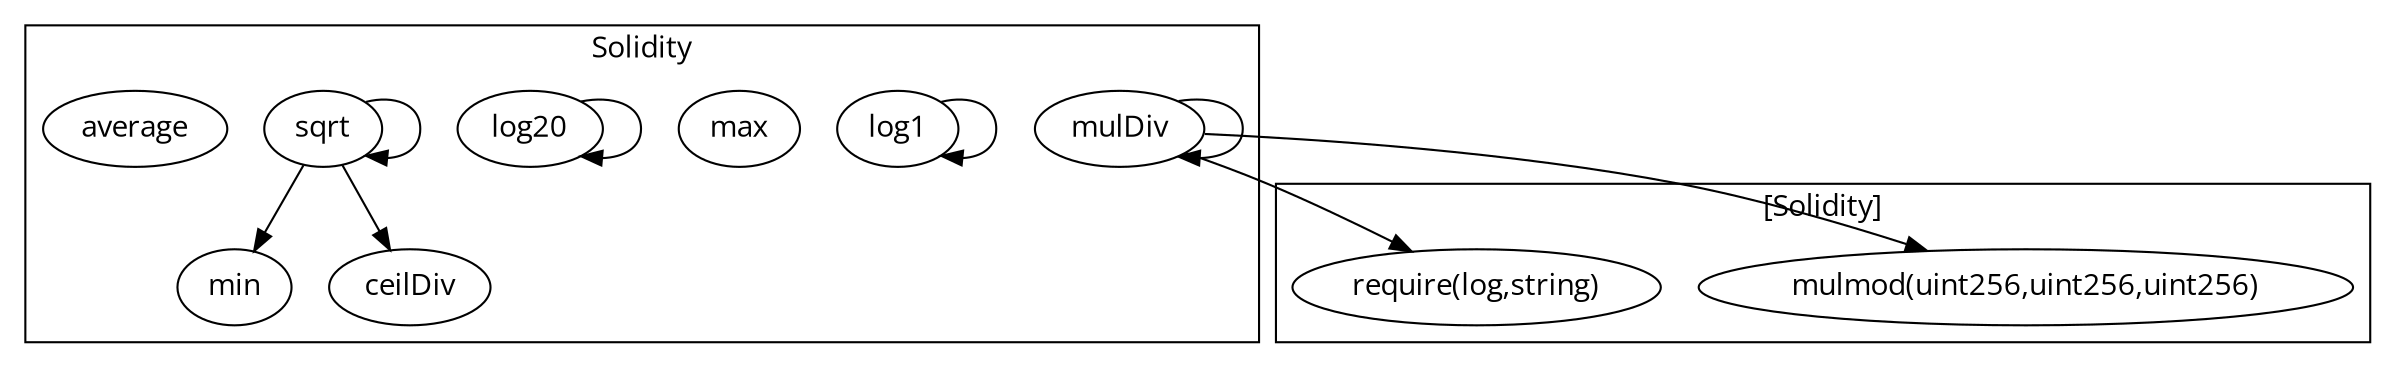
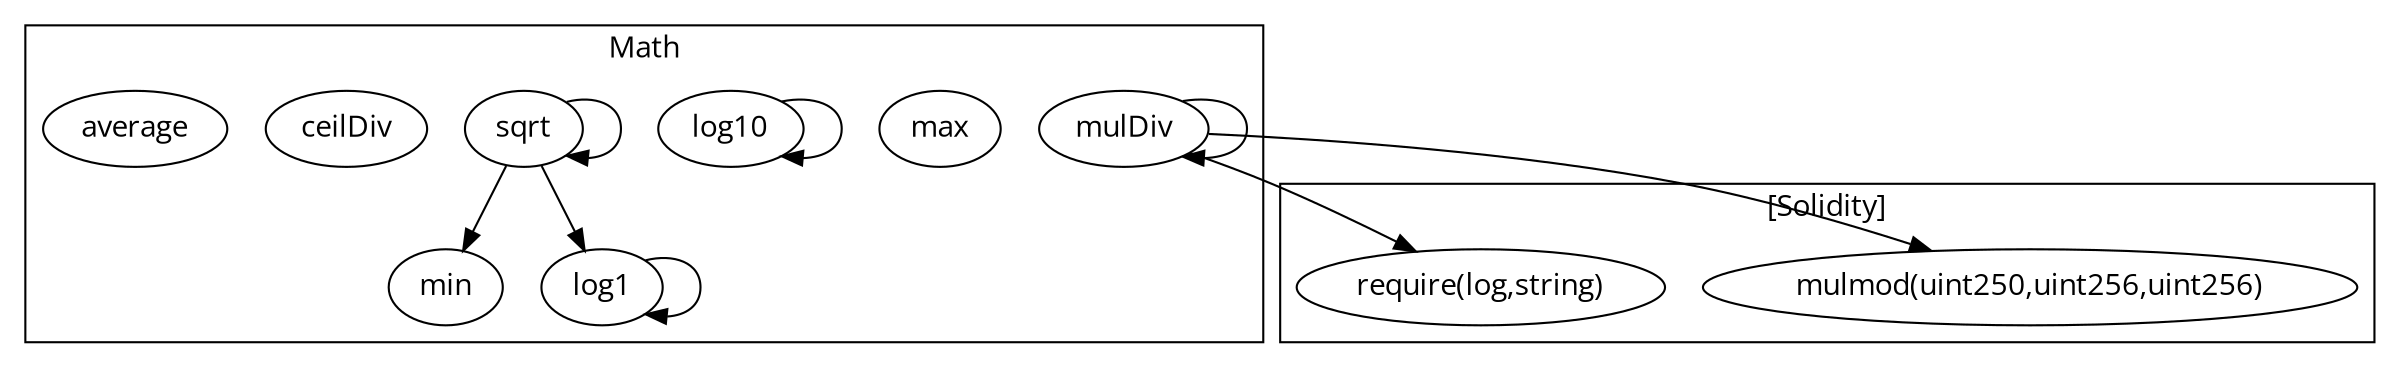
  strict digraph {
    fontname="Open Sans"
    node [fontname="Open Sans"]
    edge [fontname="Open Sans"]
    n1 [label=sqrt]
    n2 [label=min]
    n3 [label=log1]
    n4 [label=max]
-   n5 [label=log20]
+   n5 [label=log10]
    n6 [label=mulDiv]
    n7 [label=ceilDiv]
    n8 [label=average]
-   "mulmod(uint256,uint256,uint256)"
+   "mulmod(uint256,uint256,uint256)" [label="mulmod(uint250,uint256,uint256)"]
    n10 [label="require(log,string)"]
    subgraph cluster_1 {
-     label=Solidity
+     label=Math
      n1
      n2
      n3
      n4
      n5
      n6
      n7
      n8
    }
    subgraph cluster_2 {
      label="[Solidity]"
      "mulmod(uint256,uint256,uint256)"
      n10
    }
    n1 -> n1
    n1 -> n2
-   n1 -> n7
+   n1 -> n3
    n3 -> n3
    n5 -> n5
    n6 -> n6
    n6 -> "mulmod(uint256,uint256,uint256)"
    n6 -> n10
  }
